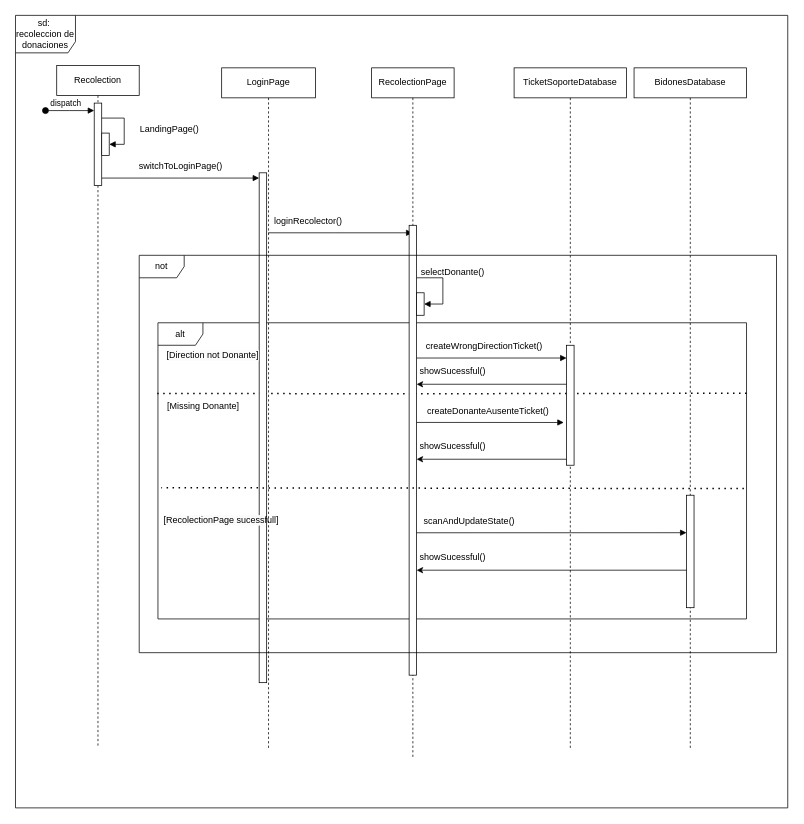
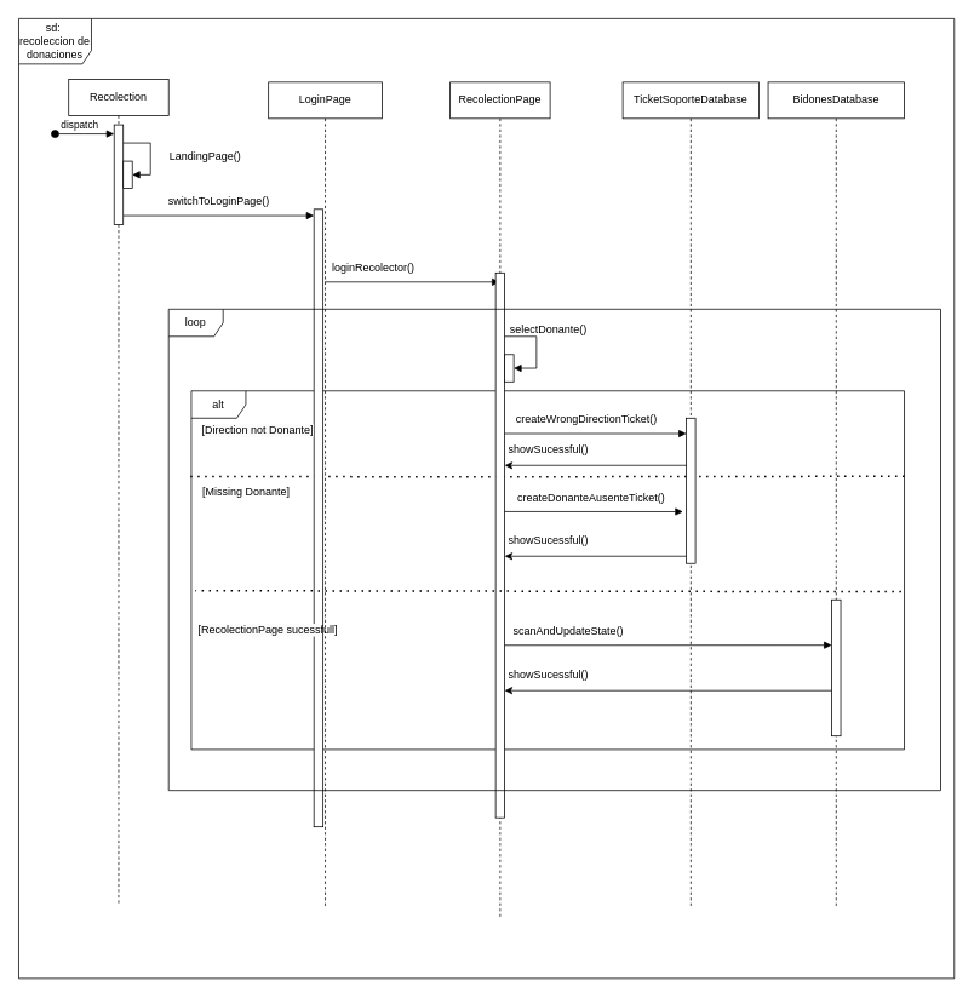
  <mxCell id="0" />
  <mxCell id="1" parent="0" />
  <mxCell id="2" value="sd:&amp;nbsp; recoleccion de donaciones" style="shape=umlFrame;whiteSpace=wrap;html=1;pointerEvents=0;width=80;height=50;" vertex="1" parent="1"><mxGeometry x="20" y="20" width="1030" height="1057" as="geometry" /></mxCell>
  <mxCell id="3" value="LandingPage()" style="text;html=1;align=center;verticalAlign=middle;resizable=0;points=[];autosize=1;strokeColor=none;fillColor=none;" vertex="1" parent="1"><mxGeometry x="175" y="157" width="100" height="30" as="geometry" /></mxCell>
  <mxCell id="4" value="switchToLoginPage()" style="text;html=1;align=center;verticalAlign=middle;resizable=0;points=[];autosize=1;strokeColor=none;fillColor=none;" vertex="1" parent="1"><mxGeometry x="175" y="207" width="130" height="30" as="geometry" /></mxCell>
  <mxCell id="5" value="" style="html=1;verticalAlign=bottom;endArrow=block;edgeStyle=elbowEdgeStyle;elbow=vertical;curved=0;rounded=0;" edge="1" parent="1" source="15" target="20"><mxGeometry relative="1" as="geometry"><mxPoint x="142.5" y="237" as="sourcePoint" /><Array as="points"><mxPoint x="240.5" y="237" /></Array><mxPoint x="337.5" y="237" as="targetPoint" /></mxGeometry></mxCell>
  <mxCell id="6" value="loginRecolector()" style="text;html=1;align=center;verticalAlign=middle;resizable=0;points=[];autosize=1;strokeColor=none;fillColor=none;" vertex="1" parent="1"><mxGeometry x="355" y="280" width="110" height="30" as="geometry" /></mxCell>
  <mxCell id="7" value="" style="html=1;verticalAlign=bottom;endArrow=block;edgeStyle=elbowEdgeStyle;elbow=horizontal;curved=0;rounded=0;" edge="1" parent="1" source="19" target="21"><mxGeometry relative="1" as="geometry"><mxPoint x="340" y="277" as="sourcePoint" /><Array as="points"><mxPoint x="445" y="310" /><mxPoint x="375" y="277" /></Array><mxPoint x="350" y="272" as="targetPoint" /></mxGeometry></mxCell>
  <mxCell id="8" value="alt" style="shape=umlFrame;whiteSpace=wrap;html=1;pointerEvents=0;width=60;height=30;" vertex="1" parent="1"><mxGeometry x="210" y="430" width="785" height="395" as="geometry" /></mxCell>
  <mxCell id="9" value="selectDonante()" style="text;html=1;align=center;verticalAlign=middle;resizable=0;points=[];autosize=1;strokeColor=none;fillColor=none;" vertex="1" parent="1"><mxGeometry x="548" y="348" width="110" height="30" as="geometry" /></mxCell>
  <mxCell id="10" value="" style="html=1;verticalAlign=bottom;endArrow=block;edgeStyle=elbowEdgeStyle;elbow=vertical;curved=0;rounded=0;" edge="1" parent="1" target="24"><mxGeometry relative="1" as="geometry"><mxPoint x="550" y="477" as="sourcePoint" /><Array as="points"><mxPoint x="765" y="477" /></Array><mxPoint x="875" y="477" as="targetPoint" /></mxGeometry></mxCell>
  <mxCell id="11" value="createWrongDirectionTicket()" style="text;html=1;align=center;verticalAlign=middle;resizable=0;points=[];autosize=1;strokeColor=none;fillColor=none;" vertex="1" parent="1"><mxGeometry x="555" y="447" width="180" height="30" as="geometry" /></mxCell>
  <mxCell id="12" value="" style="endArrow=none;dashed=1;html=1;dashPattern=1 3;strokeWidth=2;rounded=0;entryX=-0.003;entryY=0.343;entryDx=0;entryDy=0;entryPerimeter=0;" edge="1" parent="1"><mxGeometry width="50" height="50" relative="1" as="geometry"><mxPoint x="995" y="524" as="sourcePoint" /><mxPoint x="208.45" y="524.415" as="targetPoint" /><Array as="points"><mxPoint x="596.45" y="524.59" /></Array></mxGeometry></mxCell>
  <mxCell id="13" value="[Missing Donante&lt;span style=&quot;background-color: initial;&quot;&gt;]&lt;/span&gt;" style="text;html=1;align=center;verticalAlign=middle;resizable=0;points=[];autosize=1;strokeColor=none;fillColor=none;" vertex="1" parent="1"><mxGeometry x="210" y="527" width="120" height="30" as="geometry" /></mxCell>
  <mxCell id="14" value="Recolection" style="shape=umlLifeline;perimeter=lifelinePerimeter;whiteSpace=wrap;html=1;container=0;dropTarget=0;collapsible=0;recursiveResize=0;outlineConnect=0;portConstraint=eastwest;newEdgeStyle={&quot;edgeStyle&quot;:&quot;elbowEdgeStyle&quot;,&quot;elbow&quot;:&quot;vertical&quot;,&quot;curved&quot;:0,&quot;rounded&quot;:0};" vertex="1" parent="1"><mxGeometry x="75" y="87" width="110" height="910" as="geometry" /></mxCell>
  <mxCell id="15" value="" style="html=1;points=[];perimeter=orthogonalPerimeter;outlineConnect=0;targetShapes=umlLifeline;portConstraint=eastwest;newEdgeStyle={&quot;edgeStyle&quot;:&quot;elbowEdgeStyle&quot;,&quot;elbow&quot;:&quot;vertical&quot;,&quot;curved&quot;:0,&quot;rounded&quot;:0};" vertex="1" parent="14"><mxGeometry x="50" y="50" width="10" height="110" as="geometry" /></mxCell>
  <mxCell id="16" value="dispatch" style="html=1;verticalAlign=bottom;startArrow=oval;endArrow=block;startSize=8;edgeStyle=elbowEdgeStyle;elbow=vertical;curved=0;rounded=0;" edge="1" parent="14" target="15"><mxGeometry x="-0.167" relative="1" as="geometry"><mxPoint x="-15" y="60" as="sourcePoint" /><mxPoint x="45" y="60.103" as="targetPoint" /><mxPoint as="offset" /></mxGeometry></mxCell>
  <mxCell id="17" value="" style="html=1;points=[];perimeter=orthogonalPerimeter;outlineConnect=0;targetShapes=umlLifeline;portConstraint=eastwest;newEdgeStyle={&quot;edgeStyle&quot;:&quot;elbowEdgeStyle&quot;,&quot;elbow&quot;:&quot;vertical&quot;,&quot;curved&quot;:0,&quot;rounded&quot;:0};" vertex="1" parent="14"><mxGeometry x="60" y="90" width="10" height="30" as="geometry" /></mxCell>
  <mxCell id="18" value="" style="html=1;verticalAlign=bottom;endArrow=block;edgeStyle=elbowEdgeStyle;elbow=horizontal;curved=0;rounded=0;" edge="1" parent="14" source="15" target="17"><mxGeometry relative="1" as="geometry"><mxPoint x="80" y="70" as="sourcePoint" /><Array as="points"><mxPoint x="90" y="70" /></Array><mxPoint x="275" y="70" as="targetPoint" /></mxGeometry></mxCell>
  <mxCell id="19" value="LoginPage" style="shape=umlLifeline;perimeter=lifelinePerimeter;whiteSpace=wrap;html=1;container=0;dropTarget=0;collapsible=0;recursiveResize=0;outlineConnect=0;portConstraint=eastwest;newEdgeStyle={&quot;edgeStyle&quot;:&quot;elbowEdgeStyle&quot;,&quot;elbow&quot;:&quot;vertical&quot;,&quot;curved&quot;:0,&quot;rounded&quot;:0};size=40;" vertex="1" parent="1"><mxGeometry x="295" y="90" width="125" height="907" as="geometry" /></mxCell>
  <mxCell id="20" value="" style="html=1;points=[];perimeter=orthogonalPerimeter;outlineConnect=0;targetShapes=umlLifeline;portConstraint=eastwest;newEdgeStyle={&quot;edgeStyle&quot;:&quot;elbowEdgeStyle&quot;,&quot;elbow&quot;:&quot;vertical&quot;,&quot;curved&quot;:0,&quot;rounded&quot;:0};" vertex="1" parent="19"><mxGeometry x="50" y="140" width="10" height="680" as="geometry" /></mxCell>
  <mxCell id="21" value="RecolectionPage" style="shape=umlLifeline;perimeter=lifelinePerimeter;whiteSpace=wrap;html=1;container=0;dropTarget=0;collapsible=0;recursiveResize=0;outlineConnect=0;portConstraint=eastwest;newEdgeStyle={&quot;edgeStyle&quot;:&quot;elbowEdgeStyle&quot;,&quot;elbow&quot;:&quot;vertical&quot;,&quot;curved&quot;:0,&quot;rounded&quot;:0};" vertex="1" parent="1"><mxGeometry x="495" y="90" width="110" height="920" as="geometry" /></mxCell>
  <mxCell id="22" value="" style="html=1;points=[];perimeter=orthogonalPerimeter;outlineConnect=0;targetShapes=umlLifeline;portConstraint=eastwest;newEdgeStyle={&quot;edgeStyle&quot;:&quot;elbowEdgeStyle&quot;,&quot;elbow&quot;:&quot;vertical&quot;,&quot;curved&quot;:0,&quot;rounded&quot;:0};" vertex="1" parent="21"><mxGeometry x="50" y="210" width="10" height="600" as="geometry" /></mxCell>
  <mxCell id="23" value="TicketSoporteDatabase" style="shape=umlLifeline;perimeter=lifelinePerimeter;whiteSpace=wrap;html=1;container=0;dropTarget=0;collapsible=0;recursiveResize=0;outlineConnect=0;portConstraint=eastwest;newEdgeStyle={&quot;edgeStyle&quot;:&quot;elbowEdgeStyle&quot;,&quot;elbow&quot;:&quot;vertical&quot;,&quot;curved&quot;:0,&quot;rounded&quot;:0};" vertex="1" parent="1"><mxGeometry x="685" y="90" width="150" height="907" as="geometry" /></mxCell>
  <mxCell id="24" value="" style="html=1;points=[];perimeter=orthogonalPerimeter;outlineConnect=0;targetShapes=umlLifeline;portConstraint=eastwest;newEdgeStyle={&quot;edgeStyle&quot;:&quot;elbowEdgeStyle&quot;,&quot;elbow&quot;:&quot;vertical&quot;,&quot;curved&quot;:0,&quot;rounded&quot;:0};" vertex="1" parent="23"><mxGeometry x="70" y="370" width="10" height="160" as="geometry" /></mxCell>
- <mxCell id="25" value="not" style="shape=umlFrame;whiteSpace=wrap;html=1;pointerEvents=0;width=60;height=30;" vertex="1" parent="1"><mxGeometry x="185" y="340" width="850" height="530" as="geometry" /></mxCell>
+ <mxCell id="25" value="loop" style="shape=umlFrame;whiteSpace=wrap;html=1;pointerEvents=0;width=60;height=30;" vertex="1" parent="1"><mxGeometry x="185" y="340" width="850" height="530" as="geometry" /></mxCell>
  <mxCell id="26" value="" style="html=1;verticalAlign=bottom;endArrow=block;edgeStyle=elbowEdgeStyle;elbow=horizontal;curved=0;rounded=0;" edge="1" parent="1"><mxGeometry relative="1" as="geometry"><mxPoint x="555" y="370" as="sourcePoint" /><Array as="points"><mxPoint x="590" y="370" /></Array><mxPoint x="565" y="405" as="targetPoint" /></mxGeometry></mxCell>
  <mxCell id="27" value="" style="html=1;points=[];perimeter=orthogonalPerimeter;outlineConnect=0;targetShapes=umlLifeline;portConstraint=eastwest;newEdgeStyle={&quot;edgeStyle&quot;:&quot;elbowEdgeStyle&quot;,&quot;elbow&quot;:&quot;vertical&quot;,&quot;curved&quot;:0,&quot;rounded&quot;:0};" vertex="1" parent="1"><mxGeometry x="555" y="390" width="10" height="30" as="geometry" /></mxCell>
  <mxCell id="28" value="" style="endArrow=none;dashed=1;html=1;dashPattern=1 3;strokeWidth=2;rounded=0;exitX=1.002;exitY=0.194;exitDx=0;exitDy=0;exitPerimeter=0;entryX=-0.003;entryY=0.343;entryDx=0;entryDy=0;entryPerimeter=0;" edge="1" parent="1"><mxGeometry width="50" height="50" relative="1" as="geometry"><mxPoint x="991.5" y="651.18" as="sourcePoint" /><mxPoint x="214.5" y="650.005" as="targetPoint" /></mxGeometry></mxCell>
  <mxCell id="29" value="" style="html=1;verticalAlign=bottom;endArrow=block;edgeStyle=elbowEdgeStyle;elbow=vertical;curved=0;rounded=0;entryX=1.033;entryY=0.974;entryDx=0;entryDy=0;entryPerimeter=0;" edge="1" parent="1" target="30"><mxGeometry relative="1" as="geometry"><mxPoint x="555" y="562.91" as="sourcePoint" /><Array as="points" /><mxPoint x="765" y="563" as="targetPoint" /></mxGeometry></mxCell>
  <mxCell id="30" value="createDonanteAusenteTicket()" style="text;html=1;align=center;verticalAlign=middle;resizable=0;points=[];autosize=1;strokeColor=none;fillColor=none;" vertex="1" parent="1"><mxGeometry x="555" y="532.91" width="190" height="30" as="geometry" /></mxCell>
  <mxCell id="31" value="&lt;span style=&quot;color: rgb(0, 0, 0); font-family: Helvetica; font-size: 12px; font-style: normal; font-variant-ligatures: normal; font-variant-caps: normal; font-weight: 400; letter-spacing: normal; orphans: 2; text-align: center; text-indent: 0px; text-transform: none; widows: 2; word-spacing: 0px; -webkit-text-stroke-width: 0px; white-space: nowrap; background-color: rgb(251, 251, 251); text-decoration-thickness: initial; text-decoration-style: initial; text-decoration-color: initial; display: inline !important; float: none;&quot;&gt;[Direction not Donante]&lt;/span&gt;" style="text;whiteSpace=wrap;html=1;" vertex="1" parent="1"><mxGeometry x="220" y="460" width="110" height="40" as="geometry" /></mxCell>
  <mxCell id="32" value="&lt;span style=&quot;color: rgb(0, 0, 0); font-family: Helvetica; font-size: 12px; font-style: normal; font-variant-ligatures: normal; font-variant-caps: normal; font-weight: 400; letter-spacing: normal; orphans: 2; text-align: center; text-indent: 0px; text-transform: none; widows: 2; word-spacing: 0px; -webkit-text-stroke-width: 0px; white-space: nowrap; background-color: rgb(251, 251, 251); text-decoration-thickness: initial; text-decoration-style: initial; text-decoration-color: initial; display: inline !important; float: none;&quot;&gt;[RecolectionPage sucess&lt;/span&gt;&lt;span style=&quot;text-wrap: nowrap; text-align: center;&quot;&gt;full&lt;/span&gt;&lt;span style=&quot;background-color: initial; text-wrap: nowrap; text-align: center;&quot;&gt;]&lt;/span&gt;" style="text;whiteSpace=wrap;html=1;" vertex="1" parent="1"><mxGeometry x="216" y="680.08" width="130" height="40" as="geometry" /></mxCell>
  <mxCell id="33" value="BidonesDatabase" style="shape=umlLifeline;perimeter=lifelinePerimeter;whiteSpace=wrap;html=1;container=0;dropTarget=0;collapsible=0;recursiveResize=0;outlineConnect=0;portConstraint=eastwest;newEdgeStyle={&quot;edgeStyle&quot;:&quot;elbowEdgeStyle&quot;,&quot;elbow&quot;:&quot;vertical&quot;,&quot;curved&quot;:0,&quot;rounded&quot;:0};" vertex="1" parent="1"><mxGeometry x="845" y="90" width="150" height="907" as="geometry" /></mxCell>
  <mxCell id="34" value="" style="html=1;points=[];perimeter=orthogonalPerimeter;outlineConnect=0;targetShapes=umlLifeline;portConstraint=eastwest;newEdgeStyle={&quot;edgeStyle&quot;:&quot;elbowEdgeStyle&quot;,&quot;elbow&quot;:&quot;vertical&quot;,&quot;curved&quot;:0,&quot;rounded&quot;:0};" vertex="1" parent="33"><mxGeometry x="70" y="570" width="10" height="150" as="geometry" /></mxCell>
  <mxCell id="35" value="" style="html=1;verticalAlign=bottom;endArrow=block;edgeStyle=elbowEdgeStyle;elbow=vertical;curved=0;rounded=0;" edge="1" parent="1"><mxGeometry relative="1" as="geometry"><mxPoint x="555" y="710.08" as="sourcePoint" /><Array as="points"><mxPoint x="925" y="710" /></Array><mxPoint x="915" y="710" as="targetPoint" /></mxGeometry></mxCell>
  <mxCell id="36" value="scanAndUpdateState()" style="text;html=1;align=center;verticalAlign=middle;resizable=0;points=[];autosize=1;strokeColor=none;fillColor=none;" vertex="1" parent="1"><mxGeometry x="555" y="680.08" width="140" height="30" as="geometry" /></mxCell>
  <mxCell id="37" style="edgeStyle=elbowEdgeStyle;rounded=0;orthogonalLoop=1;jettySize=auto;html=1;elbow=vertical;curved=0;" edge="1" parent="1"><mxGeometry relative="1" as="geometry"><mxPoint x="915" y="759.999" as="sourcePoint" /><mxPoint x="555" y="759.999" as="targetPoint" /></mxGeometry></mxCell>
  <mxCell id="38" value="showSucessful()" style="text;html=1;align=center;verticalAlign=middle;resizable=0;points=[];autosize=1;strokeColor=none;fillColor=none;" vertex="1" parent="1"><mxGeometry x="548" y="728" width="110" height="30" as="geometry" /></mxCell>
  <mxCell id="39" style="edgeStyle=elbowEdgeStyle;rounded=0;orthogonalLoop=1;jettySize=auto;html=1;elbow=vertical;curved=0;" edge="1" parent="1"><mxGeometry relative="1" as="geometry"><mxPoint x="755" y="612" as="sourcePoint" /><mxPoint x="555" y="611.999" as="targetPoint" /></mxGeometry></mxCell>
  <mxCell id="40" value="showSucessful()" style="text;html=1;align=center;verticalAlign=middle;resizable=0;points=[];autosize=1;strokeColor=none;fillColor=none;" vertex="1" parent="1"><mxGeometry x="548" y="580" width="110" height="30" as="geometry" /></mxCell>
  <mxCell id="41" style="edgeStyle=elbowEdgeStyle;rounded=0;orthogonalLoop=1;jettySize=auto;html=1;elbow=vertical;curved=0;" edge="1" parent="1"><mxGeometry relative="1" as="geometry"><mxPoint x="755" y="512" as="sourcePoint" /><mxPoint x="555" y="511.999" as="targetPoint" /></mxGeometry></mxCell>
  <mxCell id="42" value="showSucessful()" style="text;html=1;align=center;verticalAlign=middle;resizable=0;points=[];autosize=1;strokeColor=none;fillColor=none;" vertex="1" parent="1"><mxGeometry x="548" y="480" width="110" height="30" as="geometry" /></mxCell>
